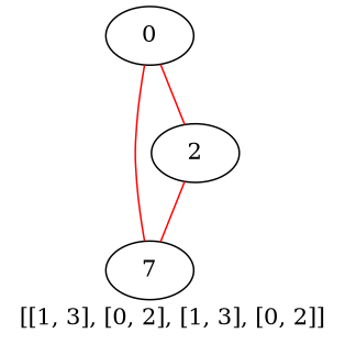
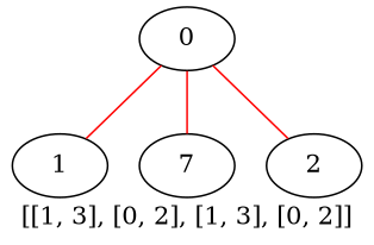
  digraph {
    label="[[1, 3], [0, 2], [1, 3], [0, 2]]"
    edge [color=red dir=none]
    0
+   1
    n3 [label=7]
    2
+   0 -> 1
    0 -> n3
    0 -> 2
-   2 -> n3
  }
